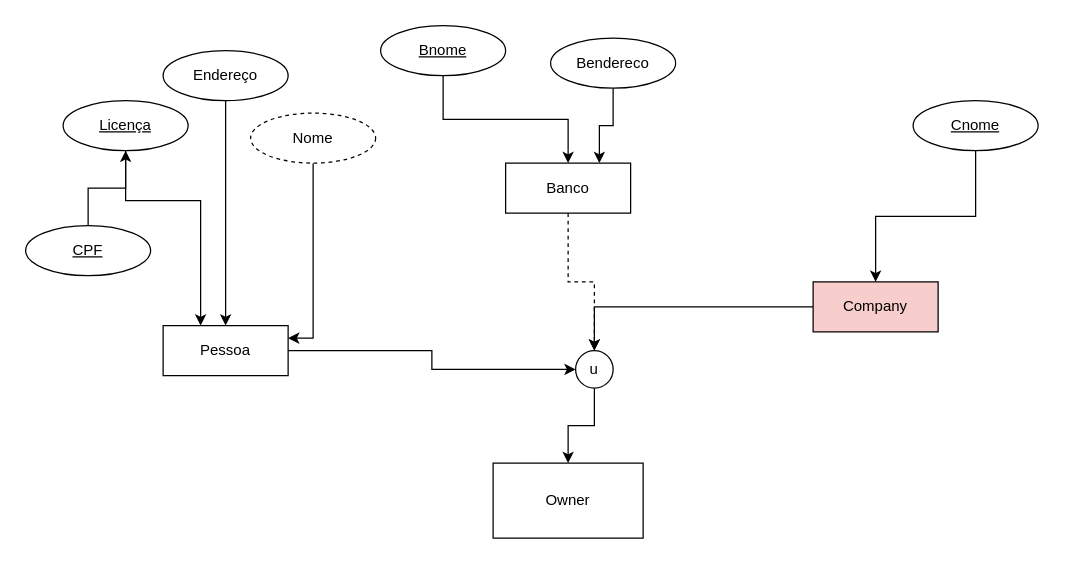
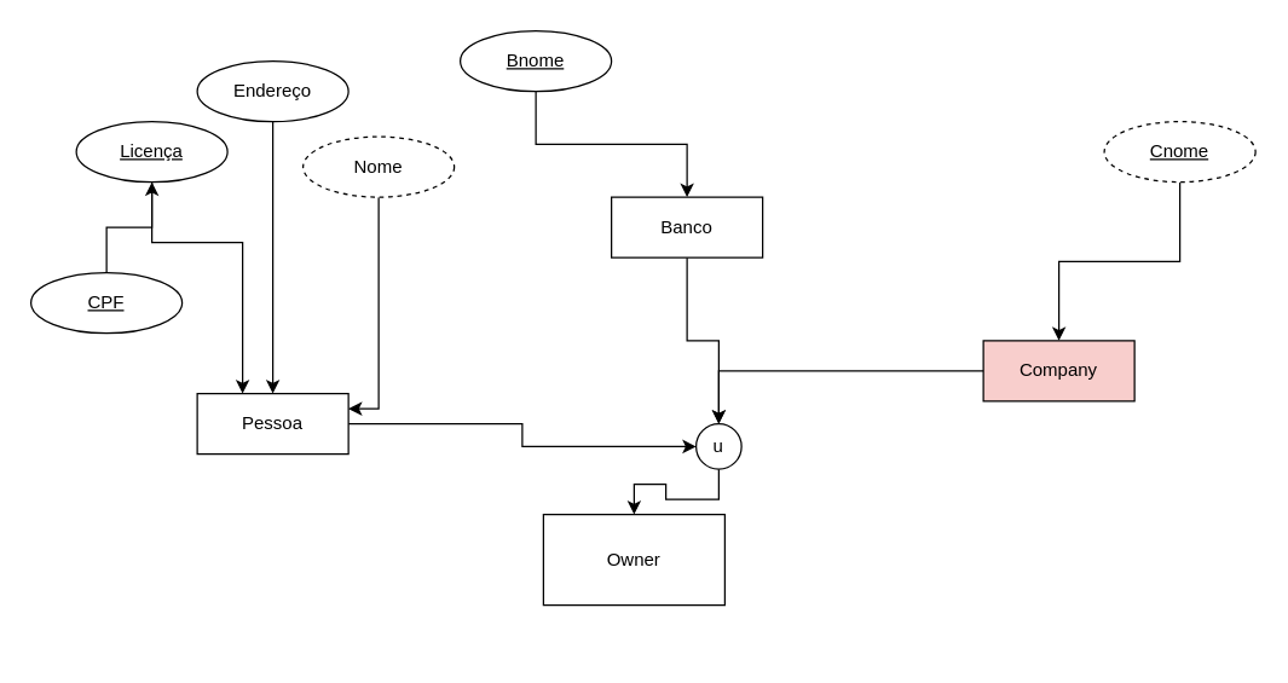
  <mxCell id="0" />
  <mxCell id="1" parent="0" />
  <mxCell id="2" style="edgeStyle=orthogonalEdgeStyle;rounded=0;orthogonalLoop=1;jettySize=auto;html=1;" edge="1" parent="1" source="3" target="9"><mxGeometry relative="1" as="geometry" /></mxCell>
  <mxCell id="3" value="Pessoa" style="whiteSpace=wrap;html=1;align=center;" vertex="1" parent="1"><mxGeometry x="130" y="260" width="100" height="40" as="geometry" /></mxCell>
  <mxCell id="4" style="edgeStyle=orthogonalEdgeStyle;rounded=0;orthogonalLoop=1;jettySize=auto;html=1;" edge="1" parent="1" source="5" target="9"><mxGeometry relative="1" as="geometry" /></mxCell>
  <mxCell id="5" value="Company" style="whiteSpace=wrap;html=1;align=center;fillColor=#f8cecc;" vertex="1" parent="1"><mxGeometry x="650" y="225" width="100" height="40" as="geometry" /></mxCell>
- <mxCell id="6" style="edgeStyle=orthogonalEdgeStyle;rounded=0;orthogonalLoop=1;jettySize=auto;html=1;entryX=0.5;entryY=0;entryDx=0;entryDy=0;dashed=1;" edge="1" parent="1" source="7" target="9"><mxGeometry relative="1" as="geometry" /></mxCell>
+ <mxCell id="6" style="edgeStyle=orthogonalEdgeStyle;rounded=0;orthogonalLoop=1;jettySize=auto;html=1;entryX=0.5;entryY=0;entryDx=0;entryDy=0;" edge="1" parent="1" source="7" target="9"><mxGeometry relative="1" as="geometry" /></mxCell>
  <mxCell id="7" value="Banco" style="whiteSpace=wrap;html=1;align=center;" vertex="1" parent="1"><mxGeometry x="404" y="130" width="100" height="40" as="geometry" /></mxCell>
  <mxCell id="8" style="edgeStyle=orthogonalEdgeStyle;rounded=0;orthogonalLoop=1;jettySize=auto;html=1;" edge="1" parent="1" source="9" target="10"><mxGeometry relative="1" as="geometry" /></mxCell>
  <mxCell id="9" value="u" style="ellipse;whiteSpace=wrap;html=1;aspect=fixed;" vertex="1" parent="1"><mxGeometry x="460" y="280" width="30" height="30" as="geometry" /></mxCell>
- <mxCell id="10" value="Owner" style="rounded=0;whiteSpace=wrap;html=1;" vertex="1" parent="1"><mxGeometry x="394" y="370" width="120" height="60" as="geometry" /></mxCell>
+ <mxCell id="10" value="Owner" style="rounded=0;whiteSpace=wrap;html=1;" vertex="1" parent="1"><mxGeometry x="359" y="340" width="120" height="60" as="geometry" /></mxCell>
  <mxCell id="11" style="edgeStyle=orthogonalEdgeStyle;rounded=0;orthogonalLoop=1;jettySize=auto;html=1;" edge="1" parent="1" source="12" target="3"><mxGeometry relative="1" as="geometry"><Array as="points"><mxPoint x="100" y="160" /><mxPoint x="160" y="160" /></Array></mxGeometry></mxCell>
  <mxCell id="12" value="Licença" style="ellipse;whiteSpace=wrap;html=1;align=center;fontStyle=4;" vertex="1" parent="1"><mxGeometry x="50" y="80" width="100" height="40" as="geometry" /></mxCell>
  <mxCell id="13" style="edgeStyle=orthogonalEdgeStyle;rounded=0;orthogonalLoop=1;jettySize=auto;html=1;" edge="1" parent="1" source="14" target="12"><mxGeometry relative="1" as="geometry" /></mxCell>
  <mxCell id="14" value="CPF" style="ellipse;whiteSpace=wrap;html=1;align=center;fontStyle=4;" vertex="1" parent="1"><mxGeometry x="20" y="180" width="100" height="40" as="geometry" /></mxCell>
  <mxCell id="15" style="edgeStyle=orthogonalEdgeStyle;rounded=0;orthogonalLoop=1;jettySize=auto;html=1;entryX=1;entryY=0.25;entryDx=0;entryDy=0;" edge="1" parent="1" source="16" target="3"><mxGeometry relative="1" as="geometry" /></mxCell>
  <mxCell id="16" value="Nome" style="ellipse;whiteSpace=wrap;html=1;align=center;dashed=1;" vertex="1" parent="1"><mxGeometry x="200" y="90" width="100" height="40" as="geometry" /></mxCell>
  <mxCell id="17" style="edgeStyle=orthogonalEdgeStyle;rounded=0;orthogonalLoop=1;jettySize=auto;html=1;entryX=0.5;entryY=0;entryDx=0;entryDy=0;" edge="1" parent="1" source="18" target="3"><mxGeometry relative="1" as="geometry"><mxPoint x="190" y="210" as="targetPoint" /></mxGeometry></mxCell>
  <mxCell id="18" value="Endereço" style="ellipse;whiteSpace=wrap;html=1;align=center;" vertex="1" parent="1"><mxGeometry x="130" y="40" width="100" height="40" as="geometry" /></mxCell>
- <mxCell id="19" style="edgeStyle=orthogonalEdgeStyle;rounded=0;orthogonalLoop=1;jettySize=auto;html=1;entryX=0.75;entryY=0;entryDx=0;entryDy=0;" edge="1" parent="1" source="20" target="7"><mxGeometry relative="1" as="geometry" /></mxCell>
- <mxCell id="20" value="Bendereco" style="ellipse;whiteSpace=wrap;html=1;align=center;" vertex="1" parent="1"><mxGeometry x="440" y="30" width="100" height="40" as="geometry" /></mxCell>
  <mxCell id="21" style="edgeStyle=orthogonalEdgeStyle;rounded=0;orthogonalLoop=1;jettySize=auto;html=1;" edge="1" parent="1" source="22" target="7"><mxGeometry relative="1" as="geometry" /></mxCell>
  <mxCell id="22" value="Bnome" style="ellipse;whiteSpace=wrap;html=1;align=center;fontStyle=4;" vertex="1" parent="1"><mxGeometry x="304" y="20" width="100" height="40" as="geometry" /></mxCell>
  <mxCell id="23" style="edgeStyle=orthogonalEdgeStyle;rounded=0;orthogonalLoop=1;jettySize=auto;html=1;" edge="1" parent="1" source="24" target="5"><mxGeometry relative="1" as="geometry" /></mxCell>
- <mxCell id="24" value="Cnome" style="ellipse;whiteSpace=wrap;html=1;align=center;fontStyle=4;" vertex="1" parent="1"><mxGeometry x="730" y="80" width="100" height="40" as="geometry" /></mxCell>
+ <mxCell id="24" value="Cnome" style="ellipse;whiteSpace=wrap;html=1;align=center;fontStyle=4;dashed=1;" vertex="1" parent="1"><mxGeometry x="730" y="80" width="100" height="40" as="geometry" /></mxCell>
